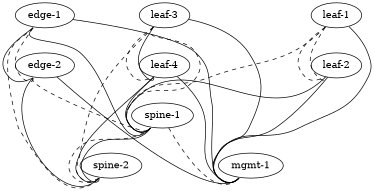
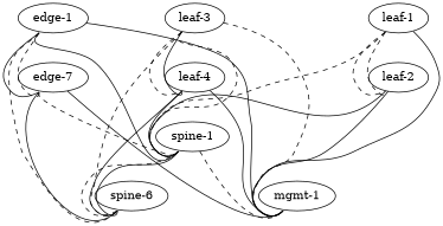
  graph {
    node [config="./helper_scripts/config_production_switch.sh" function=leaf memory=512 vagrant=eth1 version="3.3.2" os="CumulusCommunity/cumulus-vx"]
    edge [headport=swp53 style=solid tailport=eth0]
    "leaf-1" [as="CumulusCommunity/cumulus-vx" os=""]
    "leaf-2"
    "spine-1" [function=spine]
    "mgmt-1" [config="./helper_scripts/config_mgmt_production_switch.sh" function=mgmt]
-   "spine-2" [function=spine]
+   "spine-2" [function=spine label="spine-6"]
    "leaf-3"
    "leaf-4"
    "edge-1" [function="edge"]
-   "edge-2" [function="edge"]
+   "edge-2" [function="edge" label="edge-7"]
    "leaf-1" -- "leaf-2" [style=dashed tailport=swp53]
    "leaf-1" -- "leaf-2" [headport=swp54 style=dashed tailport=swp54]
    "leaf-1" -- "spine-1" [headport=swp1 style=dashed tailport=swp51]
    "leaf-1" -- "mgmt-1" [headport=swp1 left_mac="a0:00:00:00:00:11"]
    "leaf-2" -- "spine-1" [headport=swp2 tailport=swp51]
    "leaf-2" -- "mgmt-1" [headport=swp2 left_mac="a0:00:00:00:00:12"]
    "spine-1" -- "mgmt-1" [headport=swp7 left_mac="a0:00:00:00:00:21" style=dashed]
    "spine-1" -- "spine-2" [style=dashed tailport=swp53]
    "spine-1" -- "spine-2" [headport=swp54 tailport=swp54]
    "leaf-3" -- "spine-1" [headport=swp3 style=dashed tailport=swp51]
-   "leaf-3" -- "mgmt-1" [headport=swp3 left_mac="a0:00:00:00:00:13"]
+   "leaf-3" -- "mgmt-1" [headport=swp3 left_mac="a0:00:00:00:00:13" style=dashed]
    "leaf-3" -- "spine-2" [headport=swp3 style=dashed tailport=swp52]
    "leaf-3" -- "leaf-4" [style=dashed tailport=swp53]
    "leaf-3" -- "leaf-4" [headport=swp54 tailport=swp54]
    "leaf-4" -- "spine-1" [headport=swp4 tailport=swp51]
    "leaf-4" -- "mgmt-1" [headport=swp4 left_mac="a0:00:00:00:00:14"]
    "leaf-4" -- "spine-2" [headport=swp4 tailport=swp52]
    "edge-1" -- "spine-1" [headport=swp51 tailport=swp51]
    "edge-1" -- "mgmt-1" [headport=swp5 left_mac="a0:00:00:00:00:41"]
    "edge-1" -- "spine-2" [headport=swp51 style=dashed tailport=swp52]
    "edge-1" -- "edge-2" [tailport=swp53]
    "edge-1" -- "edge-2" [headport=swp54 style=dashed tailport=swp54]
    "edge-2" -- "spine-1" [headport=swp52 style=dashed tailport=swp51]
    "edge-2" -- "mgmt-1" [headport=swp6 left_mac="a0:00:00:00:00:42"]
    "edge-2" -- "spine-2" [headport=swp52 tailport=swp52]
  }
